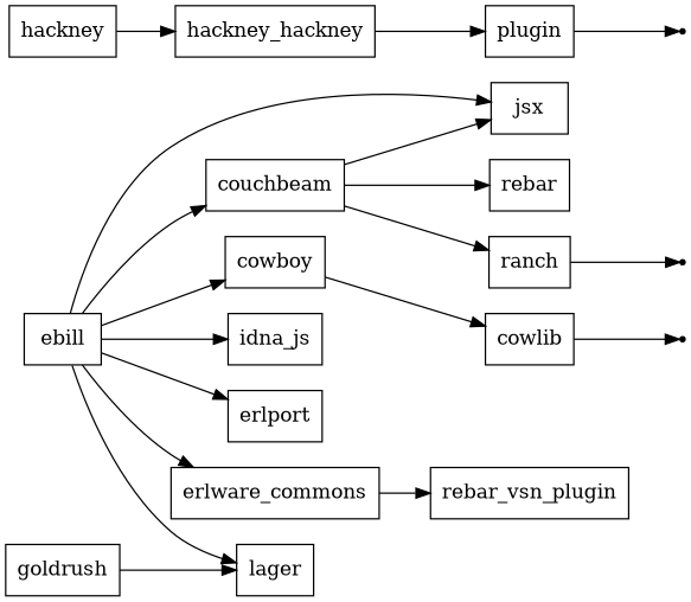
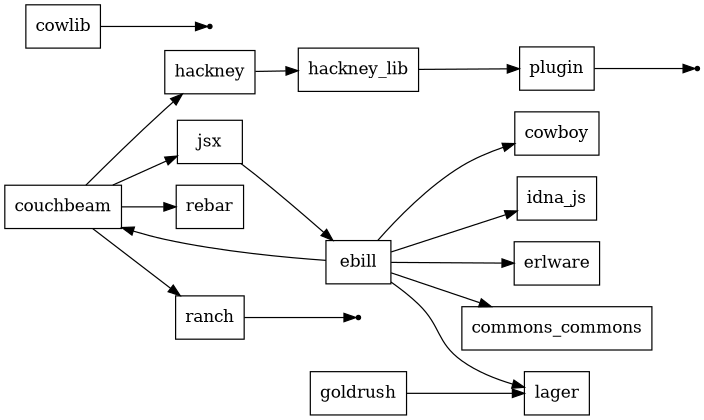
  digraph {
    rankdir=LR
    remincross=true
    node [shape=box]
    couchbeam
    hackney
    jsx
    n4 [label=rebar]
    ranch
-   hackney_lib [label=hackney_hackney]
+   hackney_lib
    n7 [label=plugin]
    cowboy
    cowlib
    missing_deps_for_cowlib [shape=point]
    missing_deps_for_ranch [shape=point]
    ebill
    n13 [label=idna_js]
-   erlport
-   erlware_commons
+   erlport [label=erlware]
+   erlware_commons [label=commons_commons]
    lager
-   rebar_vsn_plugin
    goldrush
    missing_deps_for_idna [shape=point]
+   couchbeam -> hackney
    couchbeam -> jsx
    couchbeam -> n4
    couchbeam -> ranch
    hackney -> hackney_lib
    ranch -> missing_deps_for_ranch
    hackney_lib -> n7
    n7 -> missing_deps_for_idna
-   cowboy -> cowlib
    cowlib -> missing_deps_for_cowlib
    ebill -> couchbeam
-   ebill -> jsx
+   jsx -> ebill
    ebill -> cowboy
    ebill -> n13
    ebill -> erlport
    ebill -> erlware_commons
    ebill -> lager
-   erlware_commons -> rebar_vsn_plugin
    goldrush -> lager
  }
